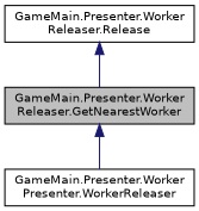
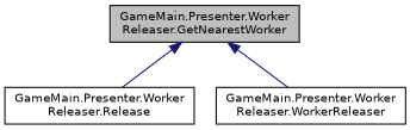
  digraph {
    rankdir=TB
    node [color=black fillcolor=white fontname=Helvetica fontsize=10 shape=record style=filled]
    edge [color=midnightblue dir=back fontname=Helvetica fontsize=10 labelfontname=Helvetica labelfontsize=10 style=solid]
    n1 [fillcolor=grey75 fontcolor=black height=0.2 label="GameMain.Presenter.Worker\lReleaser.GetNearestWorker" width=0.4]
    n2 [height=0.2 label="GameMain.Presenter.Worker\lReleaser.Release" width=0.4]
-   n3 [height=0.2 label="GameMain.Presenter.Worker\lPresenter.WorkerReleaser" width=0.4]
-   n2 -> n1
+   n3 [height=0.2 label="GameMain.Presenter.Worker\lReleaser.WorkerReleaser" width=0.4]
+   n1 -> n2
    n1 -> n3
  }
